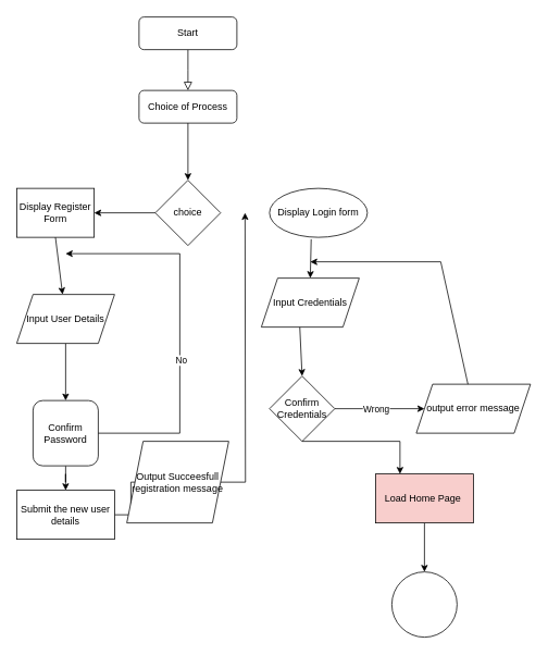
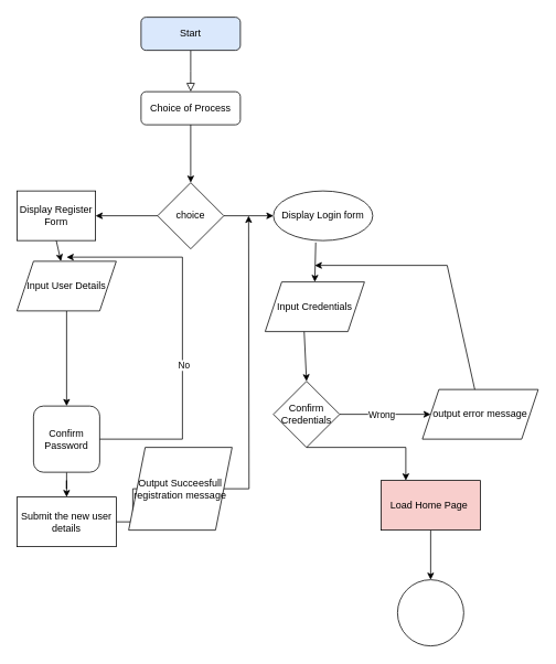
  <mxCell id="0" />
  <mxCell id="1" parent="0" />
  <mxCell id="2" value="" style="rounded=0;html=1;jettySize=auto;orthogonalLoop=1;fontSize=11;endArrow=block;endFill=0;endSize=8;strokeWidth=1;shadow=0;labelBackgroundColor=none;edgeStyle=orthogonalEdgeStyle;" parent="1" source="3" edge="1"><mxGeometry relative="1" as="geometry"><mxPoint x="230" y="110" as="targetPoint" /></mxGeometry></mxCell>
- <mxCell id="3" value="Start" style="rounded=1;whiteSpace=wrap;html=1;fontSize=12;glass=0;strokeWidth=1;shadow=0;" parent="1" vertex="1"><mxGeometry x="170" y="20" width="120" height="40" as="geometry" /></mxCell>
+ <mxCell id="3" value="Start" style="rounded=1;whiteSpace=wrap;html=1;fontSize=12;glass=0;strokeWidth=1;shadow=0;fillColor=#dae8fc;" parent="1" vertex="1"><mxGeometry x="170" y="20" width="120" height="40" as="geometry" /></mxCell>
  <mxCell id="4" value="Choice of Process" style="rounded=1;whiteSpace=wrap;html=1;fontSize=12;glass=0;strokeWidth=1;shadow=0;" parent="1" vertex="1"><mxGeometry x="170" y="110" width="120" height="40" as="geometry" /></mxCell>
  <mxCell id="5" value="" style="endArrow=classic;html=1;rounded=0;exitX=0.5;exitY=1;exitDx=0;exitDy=0;" edge="1" parent="1" source="4"><mxGeometry width="50" height="50" relative="1" as="geometry"><mxPoint x="400" y="240" as="sourcePoint" /><mxPoint x="230" y="220" as="targetPoint" /></mxGeometry></mxCell>
+ <mxCell id="6" value="" style="edgeStyle=orthogonalEdgeStyle;rounded=0;orthogonalLoop=1;jettySize=auto;html=1;" edge="1" parent="1" source="7" target="8"><mxGeometry relative="1" as="geometry" /></mxCell>
  <mxCell id="7" value="choice" style="rhombus;whiteSpace=wrap;html=1;" vertex="1" parent="1"><mxGeometry x="190" y="220" width="80" height="80" as="geometry" /></mxCell>
  <mxCell id="8" value="Display Login form" style="ellipse;whiteSpace=wrap;html=1;" vertex="1" parent="1"><mxGeometry x="330" y="230" width="120" height="60" as="geometry" /></mxCell>
  <mxCell id="9" value="Input Credentials" style="shape=parallelogram;perimeter=parallelogramPerimeter;whiteSpace=wrap;html=1;fixedSize=1;" vertex="1" parent="1"><mxGeometry x="320" y="340" width="120" height="60" as="geometry" /></mxCell>
  <mxCell id="10" value="" style="endArrow=classic;html=1;rounded=0;exitX=0.426;exitY=1.039;exitDx=0;exitDy=0;exitPerimeter=0;entryX=0.5;entryY=0;entryDx=0;entryDy=0;" edge="1" parent="1" source="8" target="9"><mxGeometry width="50" height="50" relative="1" as="geometry"><mxPoint x="370" y="240" as="sourcePoint" /><mxPoint x="420" y="190" as="targetPoint" /></mxGeometry></mxCell>
  <mxCell id="11" value="" style="endArrow=classic;html=1;rounded=0;exitX=0.393;exitY=1.003;exitDx=0;exitDy=0;exitPerimeter=0;" edge="1" parent="1" source="9"><mxGeometry width="50" height="50" relative="1" as="geometry"><mxPoint x="370" y="370" as="sourcePoint" /><mxPoint x="370" y="460" as="targetPoint" /></mxGeometry></mxCell>
  <mxCell id="12" value="" style="edgeStyle=orthogonalEdgeStyle;rounded=0;orthogonalLoop=1;jettySize=auto;html=1;entryX=0;entryY=0.5;entryDx=0;entryDy=0;" edge="1" parent="1" source="14" target="15"><mxGeometry relative="1" as="geometry"><mxPoint x="470" y="500" as="targetPoint" /></mxGeometry></mxCell>
  <mxCell id="13" value="Wrong" style="edgeLabel;html=1;align=center;verticalAlign=middle;resizable=0;points=[];" vertex="1" connectable="0" parent="12"><mxGeometry x="0.34" y="3" relative="1" as="geometry"><mxPoint x="-24" y="3" as="offset" /></mxGeometry></mxCell>
  <mxCell id="14" value="Confirm Credentials" style="rhombus;whiteSpace=wrap;html=1;" vertex="1" parent="1"><mxGeometry x="330" y="460" width="80" height="80" as="geometry" /></mxCell>
  <mxCell id="15" value="output error message" style="shape=parallelogram;perimeter=parallelogramPerimeter;whiteSpace=wrap;html=1;fixedSize=1;" vertex="1" parent="1"><mxGeometry x="510" y="470" width="140" height="60" as="geometry" /></mxCell>
  <mxCell id="16" value="" style="endArrow=classic;html=1;rounded=0;" edge="1" parent="1" source="15"><mxGeometry width="50" height="50" relative="1" as="geometry"><mxPoint x="370" y="360" as="sourcePoint" /><mxPoint x="380" y="320" as="targetPoint" /><Array as="points"><mxPoint x="540" y="320" /></Array></mxGeometry></mxCell>
  <mxCell id="17" value="Display Register Form" style="whiteSpace=wrap;html=1;" vertex="1" parent="1"><mxGeometry x="20" y="230" width="95" height="60" as="geometry" /></mxCell>
  <mxCell id="18" value="" style="endArrow=classic;html=1;rounded=0;exitX=0;exitY=0.5;exitDx=0;exitDy=0;entryX=1;entryY=0.5;entryDx=0;entryDy=0;" edge="1" parent="1" source="7" target="17"><mxGeometry width="50" height="50" relative="1" as="geometry"><mxPoint x="390" y="460" as="sourcePoint" /><mxPoint x="440" y="410" as="targetPoint" /></mxGeometry></mxCell>
  <mxCell id="19" value="" style="endArrow=classic;html=1;rounded=0;exitX=0.5;exitY=1;exitDx=0;exitDy=0;" edge="1" parent="1" source="17" target="21"><mxGeometry width="50" height="50" relative="1" as="geometry"><mxPoint x="390" y="450" as="sourcePoint" /><mxPoint x="80" y="340" as="targetPoint" /></mxGeometry></mxCell>
  <mxCell id="20" value="" style="edgeStyle=orthogonalEdgeStyle;rounded=0;orthogonalLoop=1;jettySize=auto;html=1;" edge="1" parent="1" source="21" target="23"><mxGeometry relative="1" as="geometry" /></mxCell>
- <mxCell id="21" value="Input User Details" style="shape=parallelogram;perimeter=parallelogramPerimeter;whiteSpace=wrap;html=1;fixedSize=1;" vertex="1" parent="1"><mxGeometry x="20" y="360" width="120" height="60" as="geometry" /></mxCell>
+ <mxCell id="21" value="Input User Details" style="shape=parallelogram;perimeter=parallelogramPerimeter;whiteSpace=wrap;html=1;fixedSize=1;" vertex="1" parent="1"><mxGeometry x="20" y="315" width="120" height="60" as="geometry" /></mxCell>
  <mxCell id="22" value="" style="edgeStyle=orthogonalEdgeStyle;rounded=0;orthogonalLoop=1;jettySize=auto;html=1;" edge="1" parent="1" source="23" target="27"><mxGeometry relative="1" as="geometry" /></mxCell>
  <mxCell id="23" value="Confirm Password" style="whiteSpace=wrap;html=1;rounded=1;" vertex="1" parent="1"><mxGeometry x="40" y="490" width="80" height="80" as="geometry" /></mxCell>
  <mxCell id="24" value="" style="endArrow=classic;html=1;rounded=0;exitX=1;exitY=0.5;exitDx=0;exitDy=0;" edge="1" parent="1" source="23"><mxGeometry width="50" height="50" relative="1" as="geometry"><mxPoint x="390" y="450" as="sourcePoint" /><mxPoint x="80" y="310" as="targetPoint" /><Array as="points"><mxPoint x="220" y="530" /><mxPoint x="220" y="310" /></Array></mxGeometry></mxCell>
  <mxCell id="25" value="No" style="edgeLabel;html=1;align=center;verticalAlign=middle;resizable=0;points=[];" vertex="1" connectable="0" parent="24"><mxGeometry x="-0.173" y="-1" relative="1" as="geometry"><mxPoint as="offset" /></mxGeometry></mxCell>
  <mxCell id="26" value="" style="edgeStyle=orthogonalEdgeStyle;rounded=0;orthogonalLoop=1;jettySize=auto;html=1;" edge="1" parent="1" source="27" target="29"><mxGeometry relative="1" as="geometry" /></mxCell>
  <mxCell id="27" value="Submit the new user details" style="whiteSpace=wrap;html=1;" vertex="1" parent="1"><mxGeometry x="20" y="600" width="120" height="60" as="geometry" /></mxCell>
  <mxCell id="28" style="edgeStyle=orthogonalEdgeStyle;rounded=0;orthogonalLoop=1;jettySize=auto;html=1;" edge="1" parent="1" source="29"><mxGeometry relative="1" as="geometry"><mxPoint x="300" y="260" as="targetPoint" /></mxGeometry></mxCell>
  <mxCell id="29" value="Output Succeesfull registration message&lt;br&gt;" style="shape=parallelogram;perimeter=parallelogramPerimeter;whiteSpace=wrap;html=1;fixedSize=1;" vertex="1" parent="1"><mxGeometry x="155" y="540" width="125" height="100" as="geometry" /></mxCell>
  <mxCell id="30" value="" style="endArrow=classic;html=1;rounded=0;exitX=0.5;exitY=1;exitDx=0;exitDy=0;entryX=0.25;entryY=0;entryDx=0;entryDy=0;" edge="1" parent="1" source="14" target="32"><mxGeometry width="50" height="50" relative="1" as="geometry"><mxPoint x="390" y="430" as="sourcePoint" /><mxPoint x="490" y="630" as="targetPoint" /><Array as="points"><mxPoint x="490" y="540" /></Array></mxGeometry></mxCell>
  <mxCell id="31" style="edgeStyle=orthogonalEdgeStyle;rounded=0;orthogonalLoop=1;jettySize=auto;html=1;exitX=0.5;exitY=1;exitDx=0;exitDy=0;entryX=0.5;entryY=0;entryDx=0;entryDy=0;" edge="1" parent="1" source="32" target="33"><mxGeometry relative="1" as="geometry" /></mxCell>
  <mxCell id="32" value="Load Home Page&amp;nbsp;" style="rounded=0;whiteSpace=wrap;html=1;fillColor=#f8cecc;" vertex="1" parent="1"><mxGeometry x="460" y="580" width="120" height="60" as="geometry" /></mxCell>
  <mxCell id="33" value="" style="ellipse;whiteSpace=wrap;html=1;aspect=fixed;fillColor=#FFFFFF;" vertex="1" parent="1"><mxGeometry x="480" y="700" width="80" height="80" as="geometry" /></mxCell>
